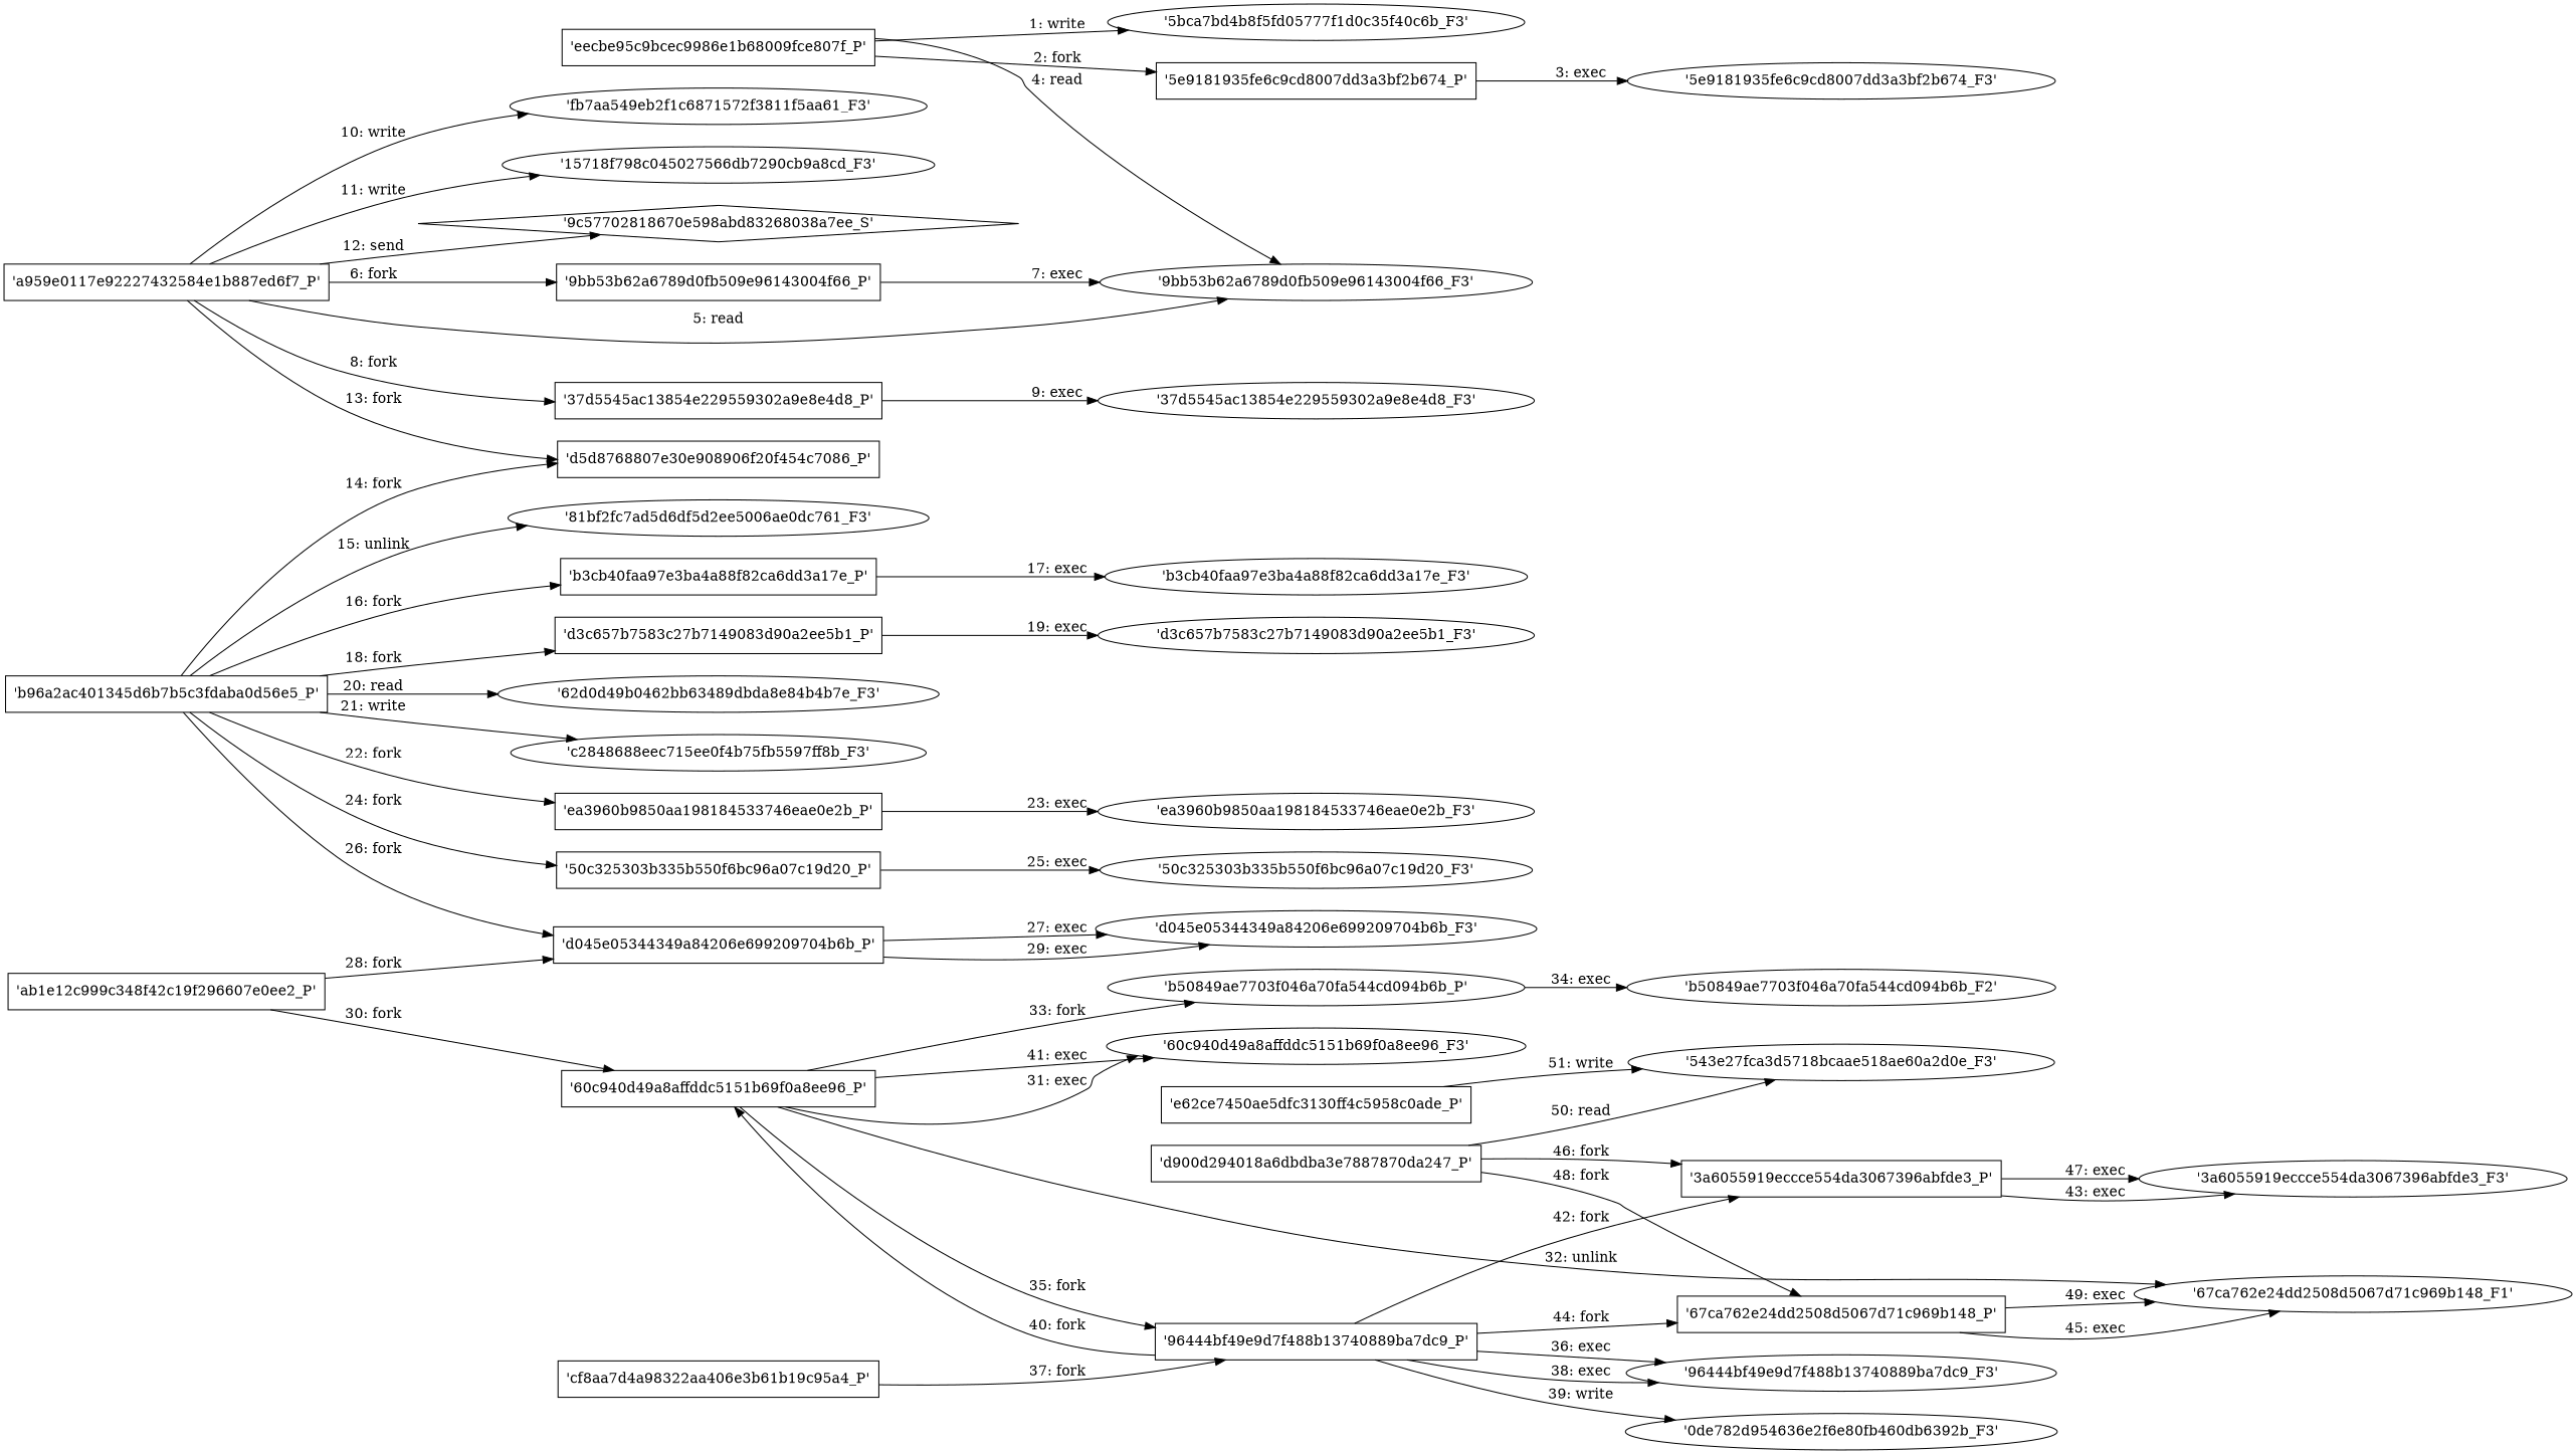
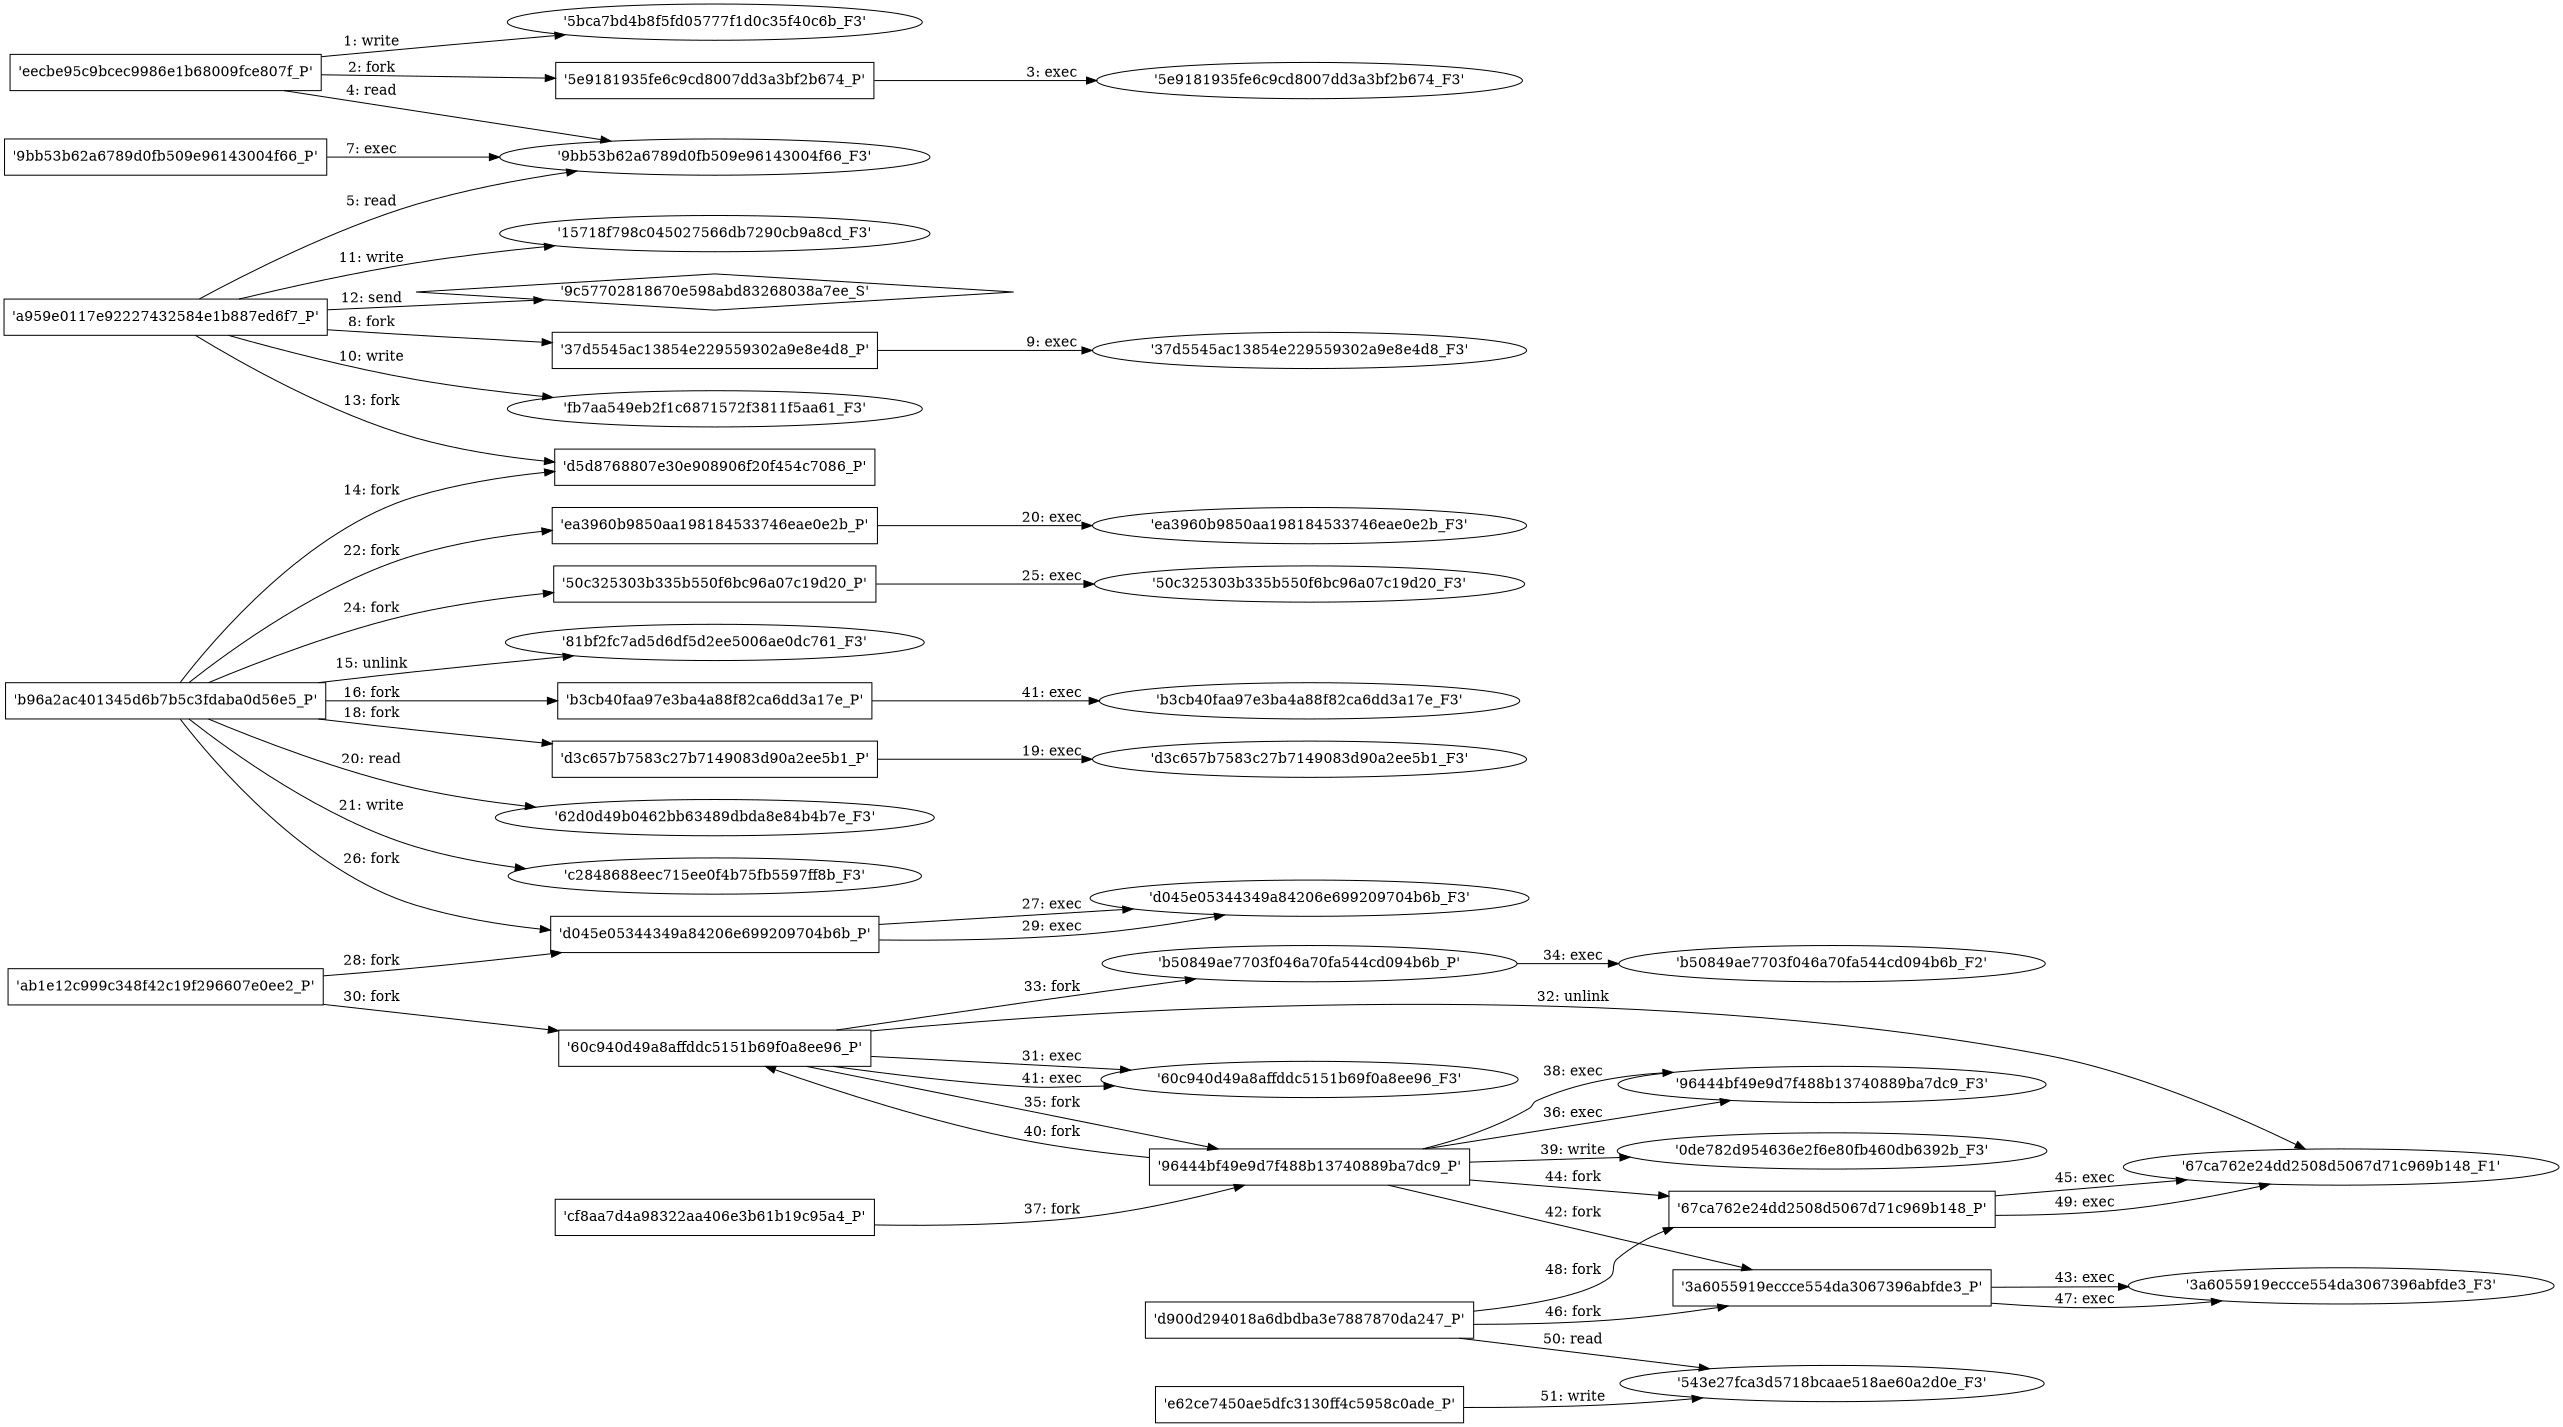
  digraph {
    engine=neato
    fixedsize=false
    fontsize=10
    nodesep=0.3
    rankdir=LR
    ranksep=0
    splines=true
    node [node_type=Process shape=ellipse]
    "'5bca7bd4b8f5fd05777f1d0c35f40c6b_F3'" [node_type=file]
    "'eecbe95c9bcec9986e1b68009fce807f_P'" [shape=box]
    "'5e9181935fe6c9cd8007dd3a3bf2b674_P'" [shape=box]
    "'9bb53b62a6789d0fb509e96143004f66_F3'" [node_type=File]
    "'5e9181935fe6c9cd8007dd3a3bf2b674_F3'" [node_type=File]
    "'a959e0117e92227432584e1b887ed6f7_P'" [shape=box]
    "'9bb53b62a6789d0fb509e96143004f66_P'" [shape=box]
    "'37d5545ac13854e229559302a9e8e4d8_P'" [shape=box]
    "'fb7aa549eb2f1c6871572f3811f5aa61_F3'" [node_type=file]
    "'15718f798c045027566db7290cb9a8cd_F3'" [node_type=file]
    "'9c57702818670e598abd83268038a7ee_S'" [node_type=Socket shape=diamond]
    "'d5d8768807e30e908906f20f454c7086_P'" [shape=box]
    "'37d5545ac13854e229559302a9e8e4d8_F3'" [node_type=File]
    "'b96a2ac401345d6b7b5c3fdaba0d56e5_P'" [shape=box]
    n15 [label="'81bf2fc7ad5d6df5d2ee5006ae0dc761_F3'" node_type=file]
    "'b3cb40faa97e3ba4a88f82ca6dd3a17e_P'" [shape=box]
    "'d3c657b7583c27b7149083d90a2ee5b1_P'" [shape=box]
    "'62d0d49b0462bb63489dbda8e84b4b7e_F3'" [node_type=file]
    "'c2848688eec715ee0f4b75fb5597ff8b_F3'" [node_type=file]
    "'ea3960b9850aa198184533746eae0e2b_P'" [shape=box]
    "'50c325303b335b550f6bc96a07c19d20_P'" [shape=box]
    "'d045e05344349a84206e699209704b6b_P'" [shape=box]
    "'b3cb40faa97e3ba4a88f82ca6dd3a17e_F3'" [node_type=File]
    "'d3c657b7583c27b7149083d90a2ee5b1_F3'" [node_type=File]
    "'ea3960b9850aa198184533746eae0e2b_F3'" [node_type=File]
    "'50c325303b335b550f6bc96a07c19d20_F3'" [node_type=File]
    "'d045e05344349a84206e699209704b6b_F3'" [node_type=File]
    "'ab1e12c999c348f42c19f296607e0ee2_P'" [shape=box]
    "'60c940d49a8affddc5151b69f0a8ee96_P'" [shape=box]
    "'60c940d49a8affddc5151b69f0a8ee96_F3'" [node_type=File]
    "'67ca762e24dd2508d5067d71c969b148_F1'" [node_type=File]
    "'b50849ae7703f046a70fa544cd094b6b_P'"
    "'96444bf49e9d7f488b13740889ba7dc9_P'" [shape=box]
    "'b50849ae7703f046a70fa544cd094b6b_F2'" [node_type=File]
    "'96444bf49e9d7f488b13740889ba7dc9_F3'" [node_type=File]
    "'0de782d954636e2f6e80fb460db6392b_F3'" [node_type=file]
    "'3a6055919eccce554da3067396abfde3_P'" [shape=box]
    "'67ca762e24dd2508d5067d71c969b148_P'" [shape=box]
    "'3a6055919eccce554da3067396abfde3_F3'" [node_type=File]
    n40 [label="'cf8aa7d4a98322aa406e3b61b19c95a4_P'" shape=box]
    "'d900d294018a6dbdba3e7887870da247_P'" [shape=box]
    n42 [label="'543e27fca3d5718bcaae518ae60a2d0e_F3'" node_type=file]
    "'e62ce7450ae5dfc3130ff4c5958c0ade_P'" [shape=box]
    "'eecbe95c9bcec9986e1b68009fce807f_P'" -> "'5bca7bd4b8f5fd05777f1d0c35f40c6b_F3'" [label="1: write"]
    "'eecbe95c9bcec9986e1b68009fce807f_P'" -> "'5e9181935fe6c9cd8007dd3a3bf2b674_P'" [label="2: fork"]
    "'eecbe95c9bcec9986e1b68009fce807f_P'" -> "'9bb53b62a6789d0fb509e96143004f66_F3'" [label="4: read"]
    "'5e9181935fe6c9cd8007dd3a3bf2b674_P'" -> "'5e9181935fe6c9cd8007dd3a3bf2b674_F3'" [label="3: exec"]
    "'a959e0117e92227432584e1b887ed6f7_P'" -> "'9bb53b62a6789d0fb509e96143004f66_F3'" [label="5: read"]
-   "'a959e0117e92227432584e1b887ed6f7_P'" -> "'9bb53b62a6789d0fb509e96143004f66_P'" [label="6: fork"]
    "'a959e0117e92227432584e1b887ed6f7_P'" -> "'37d5545ac13854e229559302a9e8e4d8_P'" [label="8: fork"]
    "'a959e0117e92227432584e1b887ed6f7_P'" -> "'fb7aa549eb2f1c6871572f3811f5aa61_F3'" [label="10: write"]
    "'a959e0117e92227432584e1b887ed6f7_P'" -> "'15718f798c045027566db7290cb9a8cd_F3'" [label="11: write"]
    "'a959e0117e92227432584e1b887ed6f7_P'" -> "'9c57702818670e598abd83268038a7ee_S'" [label="12: send"]
    "'a959e0117e92227432584e1b887ed6f7_P'" -> "'d5d8768807e30e908906f20f454c7086_P'" [label="13: fork"]
    "'9bb53b62a6789d0fb509e96143004f66_P'" -> "'9bb53b62a6789d0fb509e96143004f66_F3'" [label="7: exec"]
    "'37d5545ac13854e229559302a9e8e4d8_P'" -> "'37d5545ac13854e229559302a9e8e4d8_F3'" [label="9: exec"]
    "'b96a2ac401345d6b7b5c3fdaba0d56e5_P'" -> "'d5d8768807e30e908906f20f454c7086_P'" [label="14: fork"]
    "'b96a2ac401345d6b7b5c3fdaba0d56e5_P'" -> n15 [label="15: unlink"]
    "'b96a2ac401345d6b7b5c3fdaba0d56e5_P'" -> "'b3cb40faa97e3ba4a88f82ca6dd3a17e_P'" [label="16: fork"]
    "'b96a2ac401345d6b7b5c3fdaba0d56e5_P'" -> "'d3c657b7583c27b7149083d90a2ee5b1_P'" [label="18: fork"]
    "'b96a2ac401345d6b7b5c3fdaba0d56e5_P'" -> "'62d0d49b0462bb63489dbda8e84b4b7e_F3'" [label="20: read"]
    "'b96a2ac401345d6b7b5c3fdaba0d56e5_P'" -> "'c2848688eec715ee0f4b75fb5597ff8b_F3'" [label="21: write"]
    "'b96a2ac401345d6b7b5c3fdaba0d56e5_P'" -> "'ea3960b9850aa198184533746eae0e2b_P'" [label="22: fork"]
    "'b96a2ac401345d6b7b5c3fdaba0d56e5_P'" -> "'50c325303b335b550f6bc96a07c19d20_P'" [label="24: fork"]
    "'b96a2ac401345d6b7b5c3fdaba0d56e5_P'" -> "'d045e05344349a84206e699209704b6b_P'" [label="26: fork"]
-   "'b3cb40faa97e3ba4a88f82ca6dd3a17e_P'" -> "'b3cb40faa97e3ba4a88f82ca6dd3a17e_F3'" [label="17: exec"]
+   "'b3cb40faa97e3ba4a88f82ca6dd3a17e_P'" -> "'b3cb40faa97e3ba4a88f82ca6dd3a17e_F3'" [label="41: exec"]
    "'d3c657b7583c27b7149083d90a2ee5b1_P'" -> "'d3c657b7583c27b7149083d90a2ee5b1_F3'" [label="19: exec"]
-   "'ea3960b9850aa198184533746eae0e2b_P'" -> "'ea3960b9850aa198184533746eae0e2b_F3'" [label="23: exec"]
+   "'ea3960b9850aa198184533746eae0e2b_P'" -> "'ea3960b9850aa198184533746eae0e2b_F3'" [label="20: exec"]
    "'50c325303b335b550f6bc96a07c19d20_P'" -> "'50c325303b335b550f6bc96a07c19d20_F3'" [label="25: exec"]
    "'d045e05344349a84206e699209704b6b_P'" -> "'d045e05344349a84206e699209704b6b_F3'" [label="27: exec"]
    "'d045e05344349a84206e699209704b6b_P'" -> "'d045e05344349a84206e699209704b6b_F3'" [label="29: exec"]
    "'ab1e12c999c348f42c19f296607e0ee2_P'" -> "'d045e05344349a84206e699209704b6b_P'" [label="28: fork"]
    "'ab1e12c999c348f42c19f296607e0ee2_P'" -> "'60c940d49a8affddc5151b69f0a8ee96_P'" [label="30: fork"]
    "'60c940d49a8affddc5151b69f0a8ee96_P'" -> "'60c940d49a8affddc5151b69f0a8ee96_F3'" [label="31: exec"]
    "'60c940d49a8affddc5151b69f0a8ee96_P'" -> "'60c940d49a8affddc5151b69f0a8ee96_F3'" [label="41: exec"]
    "'60c940d49a8affddc5151b69f0a8ee96_P'" -> "'67ca762e24dd2508d5067d71c969b148_F1'" [label="32: unlink"]
    "'60c940d49a8affddc5151b69f0a8ee96_P'" -> "'b50849ae7703f046a70fa544cd094b6b_P'" [label="33: fork"]
    "'60c940d49a8affddc5151b69f0a8ee96_P'" -> "'96444bf49e9d7f488b13740889ba7dc9_P'" [label="35: fork"]
    "'b50849ae7703f046a70fa544cd094b6b_P'" -> "'b50849ae7703f046a70fa544cd094b6b_F2'" [label="34: exec"]
    "'96444bf49e9d7f488b13740889ba7dc9_P'" -> "'60c940d49a8affddc5151b69f0a8ee96_P'" [label="40: fork"]
    "'96444bf49e9d7f488b13740889ba7dc9_P'" -> "'96444bf49e9d7f488b13740889ba7dc9_F3'" [label="36: exec"]
    "'96444bf49e9d7f488b13740889ba7dc9_P'" -> "'96444bf49e9d7f488b13740889ba7dc9_F3'" [label="38: exec"]
    "'96444bf49e9d7f488b13740889ba7dc9_P'" -> "'0de782d954636e2f6e80fb460db6392b_F3'" [label="39: write"]
    "'96444bf49e9d7f488b13740889ba7dc9_P'" -> "'3a6055919eccce554da3067396abfde3_P'" [label="42: fork"]
    "'96444bf49e9d7f488b13740889ba7dc9_P'" -> "'67ca762e24dd2508d5067d71c969b148_P'" [label="44: fork"]
    "'3a6055919eccce554da3067396abfde3_P'" -> "'3a6055919eccce554da3067396abfde3_F3'" [label="43: exec"]
    "'3a6055919eccce554da3067396abfde3_P'" -> "'3a6055919eccce554da3067396abfde3_F3'" [label="47: exec"]
    "'67ca762e24dd2508d5067d71c969b148_P'" -> "'67ca762e24dd2508d5067d71c969b148_F1'" [label="45: exec"]
    "'67ca762e24dd2508d5067d71c969b148_P'" -> "'67ca762e24dd2508d5067d71c969b148_F1'" [label="49: exec"]
    n40 -> "'96444bf49e9d7f488b13740889ba7dc9_P'" [label="37: fork"]
    "'d900d294018a6dbdba3e7887870da247_P'" -> "'3a6055919eccce554da3067396abfde3_P'" [label="46: fork"]
    "'d900d294018a6dbdba3e7887870da247_P'" -> "'67ca762e24dd2508d5067d71c969b148_P'" [label="48: fork"]
    "'d900d294018a6dbdba3e7887870da247_P'" -> n42 [label="50: read"]
    "'e62ce7450ae5dfc3130ff4c5958c0ade_P'" -> n42 [label="51: write"]
  }
